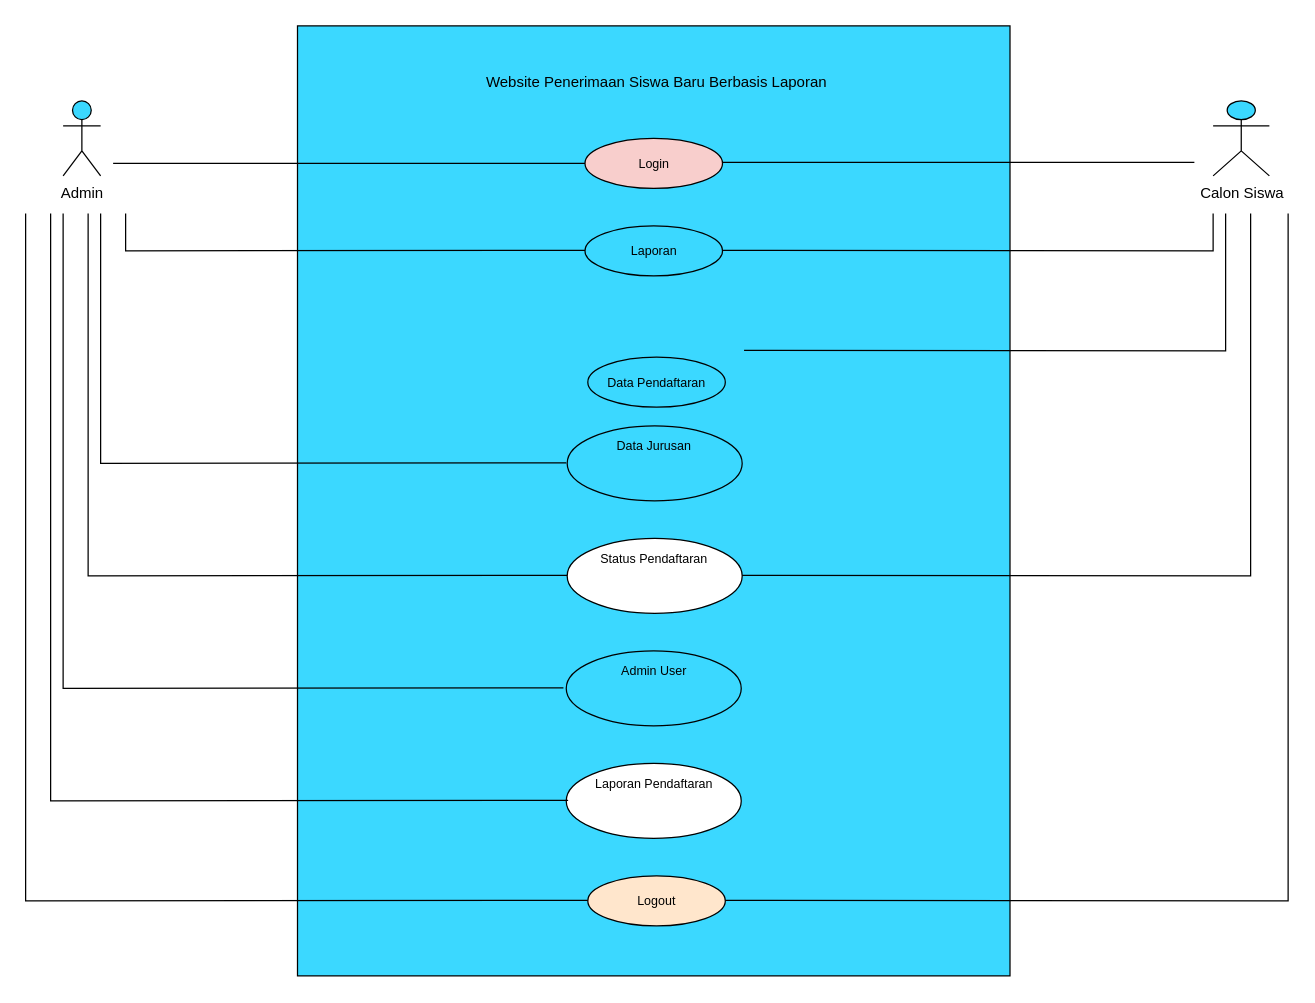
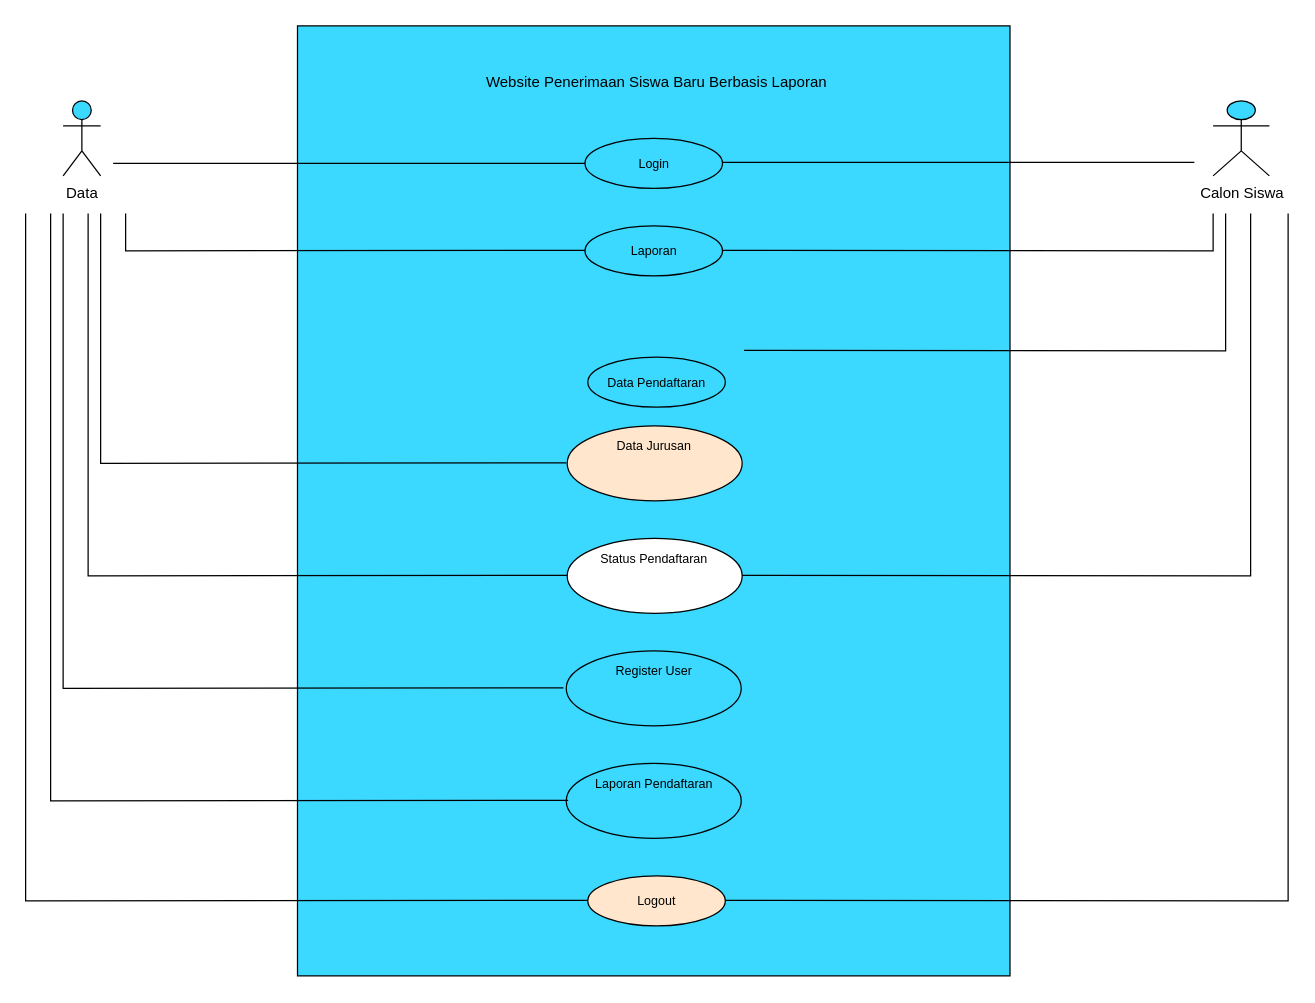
  <mxCell id="0" />
  <mxCell id="1" parent="0" />
- <mxCell id="2" value="Admin" style="shape=umlActor;verticalLabelPosition=bottom;verticalAlign=top;html=1;outlineConnect=0;fillColor=#3BD8FF;" parent="1" vertex="1"><mxGeometry x="50" y="80" width="30" height="60" as="geometry" /></mxCell>
+ <mxCell id="2" value="Data" style="shape=umlActor;verticalLabelPosition=bottom;verticalAlign=top;html=1;outlineConnect=0;fillColor=#3BD8FF;" parent="1" vertex="1"><mxGeometry x="50" y="80" width="30" height="60" as="geometry" /></mxCell>
  <mxCell id="3" value="Calon Siswa" style="shape=umlActor;verticalLabelPosition=bottom;verticalAlign=top;html=1;outlineConnect=0;fillColor=#3BD8FF;" parent="1" vertex="1"><mxGeometry x="970" y="80" width="45" height="60" as="geometry" /></mxCell>
  <mxCell id="4" value="" style="rounded=0;whiteSpace=wrap;html=1;strokeColor=#000000;fillColor=#3BD8FF;" parent="1" vertex="1"><mxGeometry x="237.5" y="20" width="570" height="760" as="geometry" /></mxCell>
  <mxCell id="5" value="Website Penerimaan Siswa Baru Berbasis Laporan" style="text;html=1;strokeColor=none;fillColor=none;align=center;verticalAlign=middle;whiteSpace=wrap;rounded=0;" parent="1" vertex="1"><mxGeometry x="334.75" y="50" width="380" height="30" as="geometry" /></mxCell>
- <mxCell id="6" value="&lt;font style=&quot;font-size: 10px;&quot;&gt;Login&lt;/font&gt;" style="ellipse;whiteSpace=wrap;html=1;align=center;newEdgeStyle={&quot;edgeStyle&quot;:&quot;entityRelationEdgeStyle&quot;,&quot;startArrow&quot;:&quot;none&quot;,&quot;endArrow&quot;:&quot;none&quot;,&quot;segment&quot;:10,&quot;curved&quot;:1};treeFolding=1;treeMoving=1;strokeColor=#000000;fillColor=#f8cecc;" parent="1" vertex="1"><mxGeometry x="467.5" y="110" width="110" height="40" as="geometry" /></mxCell>
+ <mxCell id="6" value="&lt;font style=&quot;font-size: 10px;&quot;&gt;Login&lt;/font&gt;" style="ellipse;whiteSpace=wrap;html=1;align=center;newEdgeStyle={&quot;edgeStyle&quot;:&quot;entityRelationEdgeStyle&quot;,&quot;startArrow&quot;:&quot;none&quot;,&quot;endArrow&quot;:&quot;none&quot;,&quot;segment&quot;:10,&quot;curved&quot;:1};treeFolding=1;treeMoving=1;strokeColor=#000000;fillColor=#3BD8FF;" parent="1" vertex="1"><mxGeometry x="467.5" y="110" width="110" height="40" as="geometry" /></mxCell>
  <mxCell id="7" value="&lt;font style=&quot;font-size: 10px;&quot;&gt;Laporan&lt;/font&gt;" style="ellipse;whiteSpace=wrap;html=1;align=center;newEdgeStyle={&quot;edgeStyle&quot;:&quot;entityRelationEdgeStyle&quot;,&quot;startArrow&quot;:&quot;none&quot;,&quot;endArrow&quot;:&quot;none&quot;,&quot;segment&quot;:10,&quot;curved&quot;:1};treeFolding=1;treeMoving=1;strokeColor=#000000;fillColor=#3BD8FF;" parent="1" vertex="1"><mxGeometry x="467.5" y="180" width="110" height="40" as="geometry" /></mxCell>
  <mxCell id="8" value="&lt;span style=&quot;font-size: 10px;&quot;&gt;Logout&lt;/span&gt;" style="ellipse;whiteSpace=wrap;html=1;align=center;newEdgeStyle={&quot;edgeStyle&quot;:&quot;entityRelationEdgeStyle&quot;,&quot;startArrow&quot;:&quot;none&quot;,&quot;endArrow&quot;:&quot;none&quot;,&quot;segment&quot;:10,&quot;curved&quot;:1};treeFolding=1;treeMoving=1;strokeColor=#000000;fillColor=#ffe6cc;" parent="1" vertex="1"><mxGeometry x="469.75" y="700" width="110" height="40" as="geometry" /></mxCell>
  <mxCell id="9" value="&lt;font style=&quot;font-size: 10px;&quot;&gt;Status Pendaftaran&lt;br&gt;&lt;br&gt;&lt;br&gt;&lt;/font&gt;" style="ellipse;whiteSpace=wrap;html=1;align=center;newEdgeStyle={&quot;edgeStyle&quot;:&quot;entityRelationEdgeStyle&quot;,&quot;startArrow&quot;:&quot;none&quot;,&quot;endArrow&quot;:&quot;none&quot;,&quot;segment&quot;:10,&quot;curved&quot;:1};treeFolding=1;treeMoving=1;strokeColor=#000000;fillColor=#ffffff;" parent="1" vertex="1"><mxGeometry x="453.25" y="430" width="140" height="60" as="geometry" /></mxCell>
- <mxCell id="10" value="&lt;font style=&quot;font-size: 10px;&quot;&gt;Data Jurusan&lt;br&gt;&lt;br&gt;&lt;br&gt;&lt;/font&gt;" style="ellipse;whiteSpace=wrap;html=1;align=center;newEdgeStyle={&quot;edgeStyle&quot;:&quot;entityRelationEdgeStyle&quot;,&quot;startArrow&quot;:&quot;none&quot;,&quot;endArrow&quot;:&quot;none&quot;,&quot;segment&quot;:10,&quot;curved&quot;:1};treeFolding=1;treeMoving=1;strokeColor=#000000;fillColor=#3BD8FF;" parent="1" vertex="1"><mxGeometry x="453.25" y="340" width="140" height="60" as="geometry" /></mxCell>
- <mxCell id="11" value="&lt;font style=&quot;font-size: 10px;&quot;&gt;Laporan Pendaftaran&lt;br&gt;&lt;br&gt;&lt;br&gt;&lt;/font&gt;" style="ellipse;whiteSpace=wrap;html=1;align=center;newEdgeStyle={&quot;edgeStyle&quot;:&quot;entityRelationEdgeStyle&quot;,&quot;startArrow&quot;:&quot;none&quot;,&quot;endArrow&quot;:&quot;none&quot;,&quot;segment&quot;:10,&quot;curved&quot;:1};treeFolding=1;treeMoving=1;strokeColor=#000000;fillColor=#ffffff;" parent="1" vertex="1"><mxGeometry x="452.5" y="610" width="140" height="60" as="geometry" /></mxCell>
- <mxCell id="12" value="&lt;font style=&quot;font-size: 10px;&quot;&gt;Admin User&lt;br&gt;&lt;br&gt;&lt;br&gt;&lt;/font&gt;" style="ellipse;whiteSpace=wrap;html=1;align=center;newEdgeStyle={&quot;edgeStyle&quot;:&quot;entityRelationEdgeStyle&quot;,&quot;startArrow&quot;:&quot;none&quot;,&quot;endArrow&quot;:&quot;none&quot;,&quot;segment&quot;:10,&quot;curved&quot;:1};treeFolding=1;treeMoving=1;strokeColor=#000000;fillColor=#3BD8FF;" parent="1" vertex="1"><mxGeometry x="452.5" y="520" width="140" height="60" as="geometry" /></mxCell>
+ <mxCell id="10" value="&lt;font style=&quot;font-size: 10px;&quot;&gt;Data Jurusan&lt;br&gt;&lt;br&gt;&lt;br&gt;&lt;/font&gt;" style="ellipse;whiteSpace=wrap;html=1;align=center;newEdgeStyle={&quot;edgeStyle&quot;:&quot;entityRelationEdgeStyle&quot;,&quot;startArrow&quot;:&quot;none&quot;,&quot;endArrow&quot;:&quot;none&quot;,&quot;segment&quot;:10,&quot;curved&quot;:1};treeFolding=1;treeMoving=1;strokeColor=#000000;fillColor=#ffe6cc;" parent="1" vertex="1"><mxGeometry x="453.25" y="340" width="140" height="60" as="geometry" /></mxCell>
+ <mxCell id="11" value="&lt;font style=&quot;font-size: 10px;&quot;&gt;Laporan Pendaftaran&lt;br&gt;&lt;br&gt;&lt;br&gt;&lt;/font&gt;" style="ellipse;whiteSpace=wrap;html=1;align=center;newEdgeStyle={&quot;edgeStyle&quot;:&quot;entityRelationEdgeStyle&quot;,&quot;startArrow&quot;:&quot;none&quot;,&quot;endArrow&quot;:&quot;none&quot;,&quot;segment&quot;:10,&quot;curved&quot;:1};treeFolding=1;treeMoving=1;strokeColor=#000000;fillColor=#3BD8FF;" parent="1" vertex="1"><mxGeometry x="452.5" y="610" width="140" height="60" as="geometry" /></mxCell>
+ <mxCell id="12" value="&lt;font style=&quot;font-size: 10px;&quot;&gt;Register User&lt;br&gt;&lt;br&gt;&lt;br&gt;&lt;/font&gt;" style="ellipse;whiteSpace=wrap;html=1;align=center;newEdgeStyle={&quot;edgeStyle&quot;:&quot;entityRelationEdgeStyle&quot;,&quot;startArrow&quot;:&quot;none&quot;,&quot;endArrow&quot;:&quot;none&quot;,&quot;segment&quot;:10,&quot;curved&quot;:1};treeFolding=1;treeMoving=1;strokeColor=#000000;fillColor=#3BD8FF;" parent="1" vertex="1"><mxGeometry x="452.5" y="520" width="140" height="60" as="geometry" /></mxCell>
  <mxCell id="13" value="" style="endArrow=none;html=1;rounded=0;entryX=0;entryY=0.5;entryDx=0;entryDy=0;" parent="1" target="6" edge="1"><mxGeometry width="50" height="50" relative="1" as="geometry"><mxPoint x="90" y="130" as="sourcePoint" /><mxPoint x="380" y="260" as="targetPoint" /></mxGeometry></mxCell>
  <mxCell id="14" value="" style="endArrow=none;html=1;rounded=0;entryX=0;entryY=0.5;entryDx=0;entryDy=0;" parent="1" edge="1"><mxGeometry width="50" height="50" relative="1" as="geometry"><mxPoint x="577.5" y="129.17" as="sourcePoint" /><mxPoint x="955" y="129.17" as="targetPoint" /></mxGeometry></mxCell>
  <mxCell id="15" value="" style="endArrow=none;html=1;rounded=0;" parent="1" edge="1"><mxGeometry width="50" height="50" relative="1" as="geometry"><mxPoint x="577.5" y="199.57" as="sourcePoint" /><mxPoint x="970" y="170" as="targetPoint" /><Array as="points"><mxPoint x="970" y="200" /></Array></mxGeometry></mxCell>
  <mxCell id="16" value="" style="endArrow=none;html=1;rounded=0;" parent="1" edge="1"><mxGeometry width="50" height="50" relative="1" as="geometry"><mxPoint x="594.75" y="279.57" as="sourcePoint" /><mxPoint x="980" y="170" as="targetPoint" /><Array as="points"><mxPoint x="980" y="280" /></Array></mxGeometry></mxCell>
  <mxCell id="17" value="" style="endArrow=none;html=1;rounded=0;entryX=0;entryY=0.5;entryDx=0;entryDy=0;" parent="1" edge="1"><mxGeometry width="50" height="50" relative="1" as="geometry"><mxPoint x="100" y="170" as="sourcePoint" /><mxPoint x="467.5" y="199.57" as="targetPoint" /><Array as="points"><mxPoint x="100" y="200" /></Array></mxGeometry></mxCell>
  <mxCell id="18" value="" style="endArrow=none;html=1;rounded=0;entryX=0;entryY=0.5;entryDx=0;entryDy=0;" parent="1" edge="1"><mxGeometry width="50" height="50" relative="1" as="geometry"><mxPoint x="80" y="170" as="sourcePoint" /><mxPoint x="452.5" y="369.57" as="targetPoint" /><Array as="points"><mxPoint x="80" y="370" /></Array></mxGeometry></mxCell>
  <mxCell id="19" value="" style="endArrow=none;html=1;rounded=0;entryX=0;entryY=0.5;entryDx=0;entryDy=0;" parent="1" edge="1"><mxGeometry width="50" height="50" relative="1" as="geometry"><mxPoint x="50" y="170" as="sourcePoint" /><mxPoint x="450.25" y="549.57" as="targetPoint" /><Array as="points"><mxPoint x="50" y="550" /></Array></mxGeometry></mxCell>
  <mxCell id="20" value="" style="endArrow=none;html=1;rounded=0;entryX=0;entryY=0.5;entryDx=0;entryDy=0;" parent="1" edge="1"><mxGeometry width="50" height="50" relative="1" as="geometry"><mxPoint x="40" y="170" as="sourcePoint" /><mxPoint x="454" y="639.57" as="targetPoint" /><Array as="points"><mxPoint x="40" y="640" /></Array></mxGeometry></mxCell>
  <mxCell id="21" value="" style="endArrow=none;html=1;rounded=0;" parent="1" edge="1"><mxGeometry width="50" height="50" relative="1" as="geometry"><mxPoint x="593.25" y="459.57" as="sourcePoint" /><mxPoint x="1000" y="170" as="targetPoint" /><Array as="points"><mxPoint x="1000" y="460" /></Array></mxGeometry></mxCell>
  <mxCell id="22" value="" style="endArrow=none;html=1;rounded=0;entryX=0;entryY=0.5;entryDx=0;entryDy=0;" parent="1" edge="1"><mxGeometry width="50" height="50" relative="1" as="geometry"><mxPoint x="20" y="170" as="sourcePoint" /><mxPoint x="469.75" y="719.57" as="targetPoint" /><Array as="points"><mxPoint x="20" y="720" /></Array></mxGeometry></mxCell>
  <mxCell id="23" value="" style="endArrow=none;html=1;rounded=0;" parent="1" edge="1"><mxGeometry width="50" height="50" relative="1" as="geometry"><mxPoint x="579.75" y="719.57" as="sourcePoint" /><mxPoint x="1030" y="170" as="targetPoint" /><Array as="points"><mxPoint x="1030" y="720" /></Array></mxGeometry></mxCell>
  <mxCell id="24" value="" style="endArrow=none;html=1;rounded=0;entryX=0;entryY=0.5;entryDx=0;entryDy=0;" parent="1" edge="1"><mxGeometry width="50" height="50" relative="1" as="geometry"><mxPoint x="70" y="170" as="sourcePoint" /><mxPoint x="453.25" y="459.57" as="targetPoint" /><Array as="points"><mxPoint x="70" y="460" /></Array></mxGeometry></mxCell>
  <mxCell id="25" style="edgeStyle=orthogonalEdgeStyle;rounded=0;orthogonalLoop=1;jettySize=auto;html=1;exitX=0.5;exitY=1;exitDx=0;exitDy=0;fontSize=9;" parent="1" edge="1"><mxGeometry relative="1" as="geometry"><mxPoint x="365" y="440" as="sourcePoint" /><mxPoint x="365" y="440" as="targetPoint" /></mxGeometry></mxCell>
  <mxCell id="26" style="edgeStyle=orthogonalEdgeStyle;rounded=0;orthogonalLoop=1;jettySize=auto;html=1;exitX=0.5;exitY=1;exitDx=0;exitDy=0;fontSize=9;" parent="1" edge="1"><mxGeometry relative="1" as="geometry"><mxPoint x="365" y="440" as="sourcePoint" /><mxPoint x="365" y="440" as="targetPoint" /></mxGeometry></mxCell>
  <mxCell id="27" value="&lt;font style=&quot;font-size: 10px;&quot;&gt;Data Pendaftaran&lt;/font&gt;" style="ellipse;whiteSpace=wrap;html=1;align=center;newEdgeStyle={&quot;edgeStyle&quot;:&quot;entityRelationEdgeStyle&quot;,&quot;startArrow&quot;:&quot;none&quot;,&quot;endArrow&quot;:&quot;none&quot;,&quot;segment&quot;:10,&quot;curved&quot;:1};treeFolding=1;treeMoving=1;strokeColor=#000000;fillColor=#3BD8FF;" vertex="1" parent="1"><mxGeometry x="469.75" y="285" width="110" height="40" as="geometry" /></mxCell>
